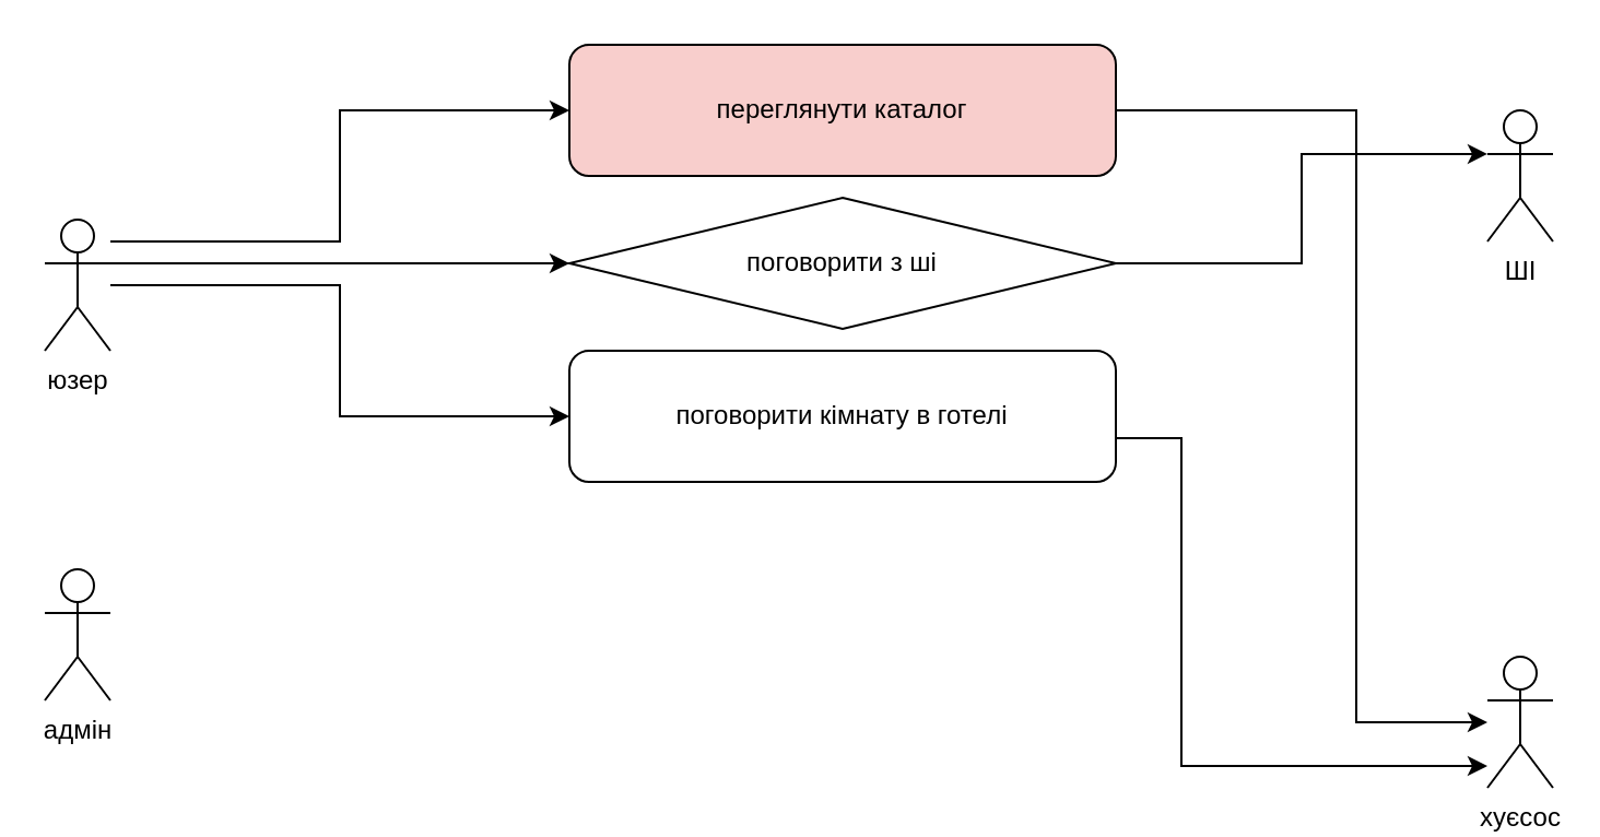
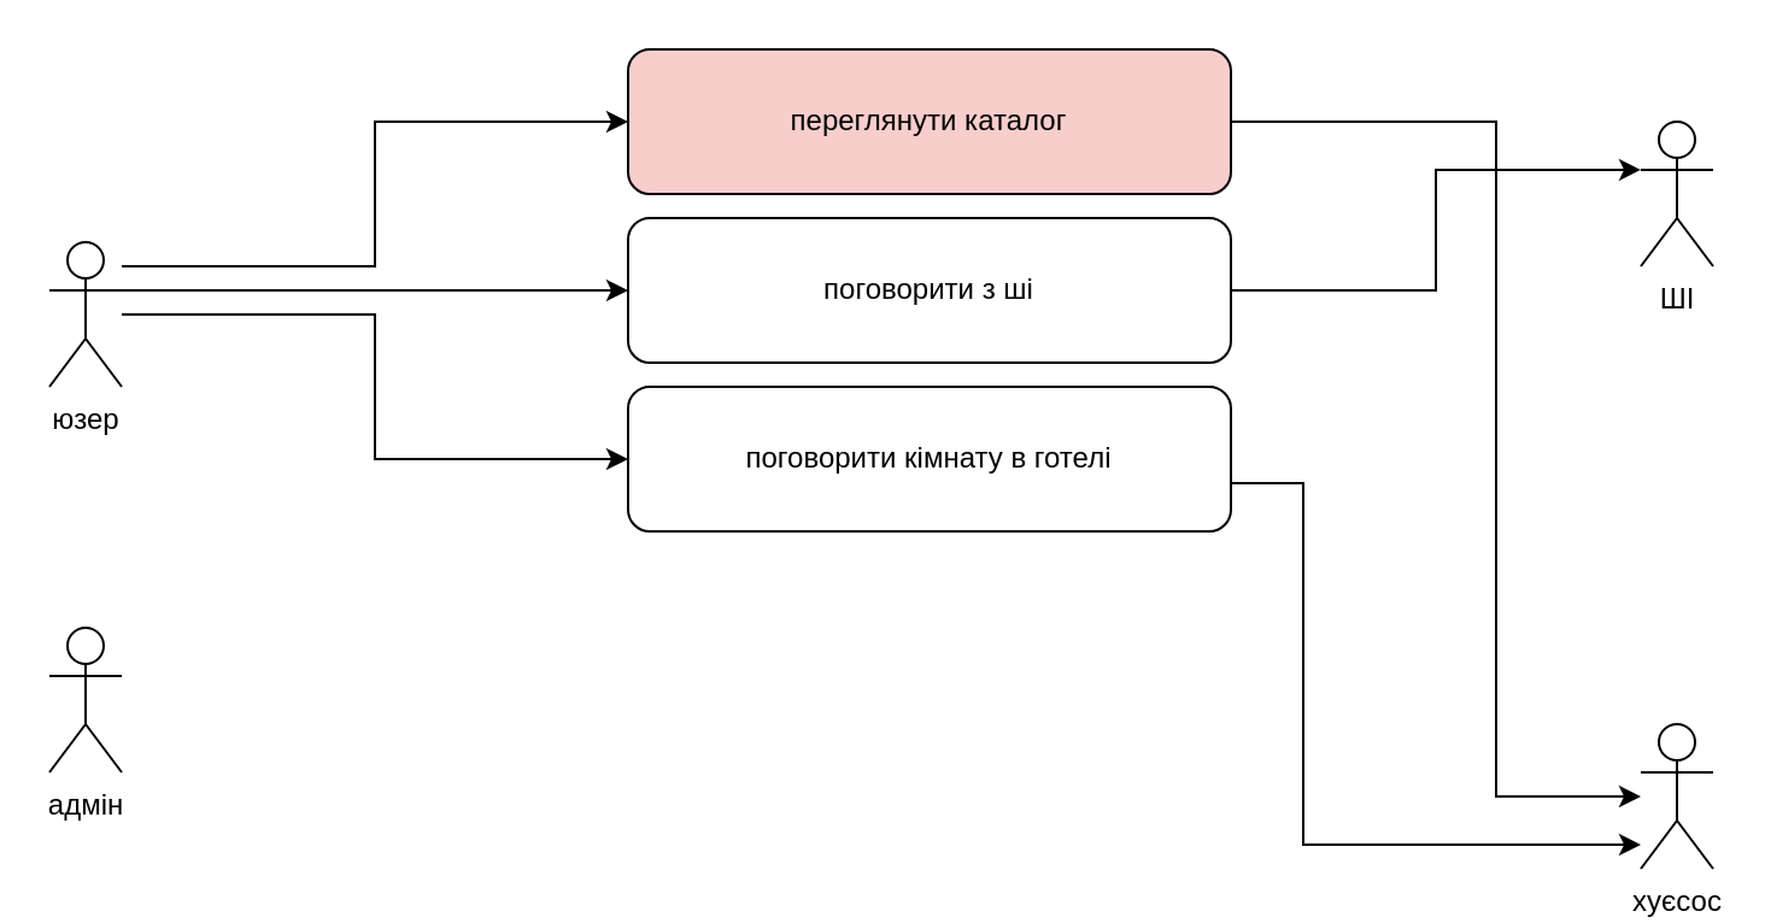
  <mxCell id="0" />
  <mxCell id="1" parent="0" />
  <mxCell id="2" style="edgeStyle=orthogonalEdgeStyle;rounded=0;orthogonalLoop=1;jettySize=auto;html=1;exitX=1;exitY=0.333;exitDx=0;exitDy=0;exitPerimeter=0;entryX=0;entryY=0.5;entryDx=0;entryDy=0;" edge="1" parent="1" source="5" target="8"><mxGeometry relative="1" as="geometry" /></mxCell>
  <mxCell id="3" style="edgeStyle=orthogonalEdgeStyle;rounded=0;orthogonalLoop=1;jettySize=auto;html=1;entryX=0;entryY=0.5;entryDx=0;entryDy=0;" edge="1" parent="1" source="5" target="7"><mxGeometry relative="1" as="geometry" /></mxCell>
  <mxCell id="4" style="edgeStyle=orthogonalEdgeStyle;rounded=0;orthogonalLoop=1;jettySize=auto;html=1;entryX=0;entryY=0.5;entryDx=0;entryDy=0;" edge="1" parent="1" source="5" target="10"><mxGeometry relative="1" as="geometry"><Array as="points"><mxPoint x="155" y="110" /><mxPoint x="155" y="50" /></Array></mxGeometry></mxCell>
  <mxCell id="5" value="юзер" style="shape=umlActor;verticalLabelPosition=bottom;verticalAlign=top;html=1;outlineConnect=0;" vertex="1" parent="1"><mxGeometry x="20" y="100" width="30" height="60" as="geometry" /></mxCell>
  <mxCell id="6" style="edgeStyle=orthogonalEdgeStyle;rounded=0;orthogonalLoop=1;jettySize=auto;html=1;" edge="1" parent="1" source="7" target="13"><mxGeometry relative="1" as="geometry"><Array as="points"><mxPoint x="540" y="200" /><mxPoint x="540" y="350" /></Array></mxGeometry></mxCell>
  <mxCell id="7" value="поговорити кімнату в готелі" style="rounded=1;whiteSpace=wrap;html=1;" vertex="1" parent="1"><mxGeometry x="260" y="160" width="250" height="60" as="geometry" /></mxCell>
- <mxCell id="8" value="поговорити з ші" style="rhombus;whiteSpace=wrap;html=1;" vertex="1" parent="1"><mxGeometry x="260" y="90" width="250" height="60" as="geometry" /></mxCell>
+ <mxCell id="8" value="поговорити з ші" style="rounded=1;whiteSpace=wrap;html=1;" vertex="1" parent="1"><mxGeometry x="260" y="90" width="250" height="60" as="geometry" /></mxCell>
  <mxCell id="9" style="edgeStyle=orthogonalEdgeStyle;rounded=0;orthogonalLoop=1;jettySize=auto;html=1;" edge="1" parent="1" source="10" target="13"><mxGeometry relative="1" as="geometry"><Array as="points"><mxPoint x="620" y="50" /><mxPoint x="620" y="330" /></Array></mxGeometry></mxCell>
  <mxCell id="10" value="переглянути каталог" style="rounded=1;whiteSpace=wrap;html=1;fillColor=#f8cecc;" vertex="1" parent="1"><mxGeometry x="260" y="20" width="250" height="60" as="geometry" /></mxCell>
  <mxCell id="11" value="адмін" style="shape=umlActor;verticalLabelPosition=bottom;verticalAlign=top;html=1;outlineConnect=0;" vertex="1" parent="1"><mxGeometry x="20" y="260" width="30" height="60" as="geometry" /></mxCell>
  <mxCell id="12" value="ШІ" style="shape=umlActor;verticalLabelPosition=bottom;verticalAlign=top;html=1;outlineConnect=0;" vertex="1" parent="1"><mxGeometry x="680" y="50" width="30" height="60" as="geometry" /></mxCell>
  <mxCell id="13" value="хуєсос" style="shape=umlActor;verticalLabelPosition=bottom;verticalAlign=top;html=1;outlineConnect=0;" vertex="1" parent="1"><mxGeometry x="680" y="300" width="30" height="60" as="geometry" /></mxCell>
  <mxCell id="14" style="edgeStyle=orthogonalEdgeStyle;rounded=0;orthogonalLoop=1;jettySize=auto;html=1;exitX=1;exitY=0.5;exitDx=0;exitDy=0;entryX=0;entryY=0.333;entryDx=0;entryDy=0;entryPerimeter=0;" edge="1" parent="1" source="8" target="12"><mxGeometry relative="1" as="geometry" /></mxCell>
